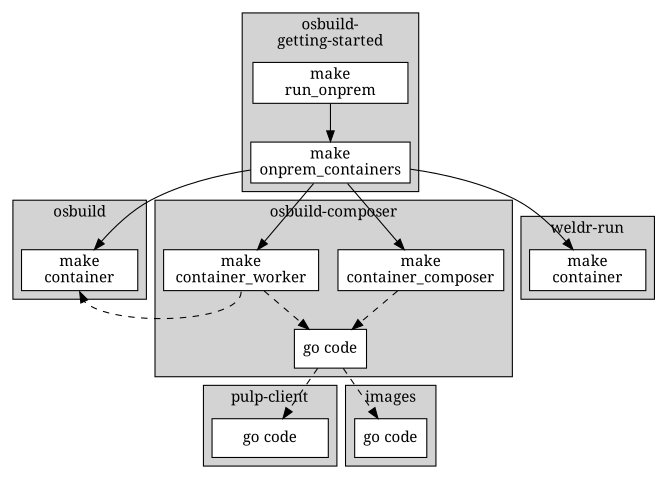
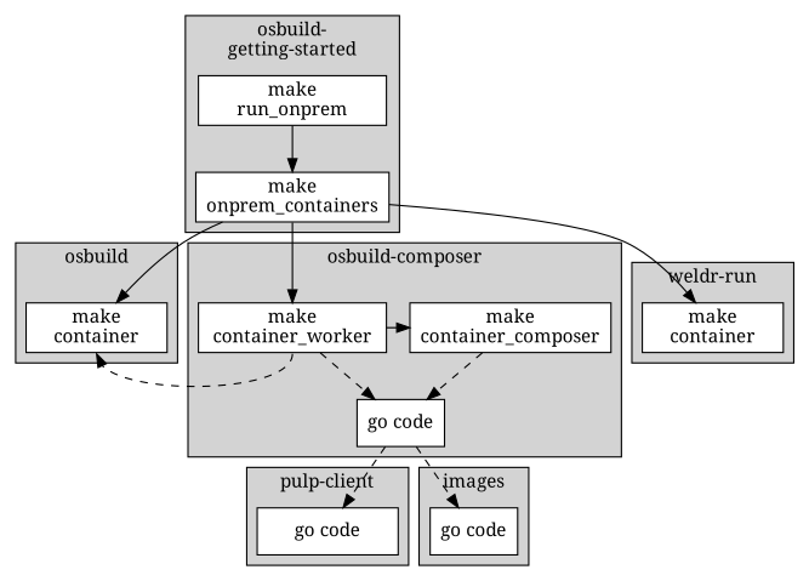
  digraph {
    fontname="Noto Serif"
    newrank=true
    node [fillcolor=white fontname="Noto Serif" shape=box style=filled]
    edge [fontname="Noto Serif"]
    n1 [label="make\ncontainer" width=1.5]
    n2 [label="make\ncontainer_composer" width=2]
    n3 [label="make\ncontainer_worker" width=2]
    n4 [label="make\ncontainer" width=1.5]
    n5 [label="go code" width=1.5]
    n6 [label="go code"]
    n7 [label="make\nonprem_containers" width=2]
    n8 [label="make\nrun_onprem" width=2]
    n9 [label="go code"]
    subgraph sub_1 {
      rank=same
      n1
      n2
      n3
      n4
    }
    subgraph sub_2 {
      rank=same
      n5
      n6
    }
    subgraph cluster_3 {
      fillcolor=lightgrey
      label="osbuild-\ngetting-started"
      style=filled
      n7
      n8
    }
    subgraph cluster_4 {
      fillcolor=lightgrey
      label="osbuild\n&nbsp;"
      style=filled
      n1
    }
    subgraph cluster_5 {
      fillcolor=lightgrey
      label="osbuild-composer\n&nbsp;"
      style=filled
      n2
      n3
      n9
    }
    subgraph cluster_6 {
      fillcolor=lightgrey
      label="weldr-run"
      style=filled
      n4
    }
    subgraph cluster_7 {
      fillcolor=lightgrey
      label="pulp-client"
      style=filled
      n5
    }
    subgraph cluster_8 {
      fillcolor=lightgrey
      label=images
      style=filled
      n6
    }
    n2 -> n9 [style=dashed]
    n3 -> n1 [headport=s style=dashed tailport=s]
    n3 -> n9 [style=dashed]
    n7 -> n1
-   n7 -> n2
+   n3 -> n2
    n7 -> n3
    n7 -> n4
    n8 -> n7
    n9 -> n5 [style=dashed]
    n9 -> n6 [style=dashed]
  }
